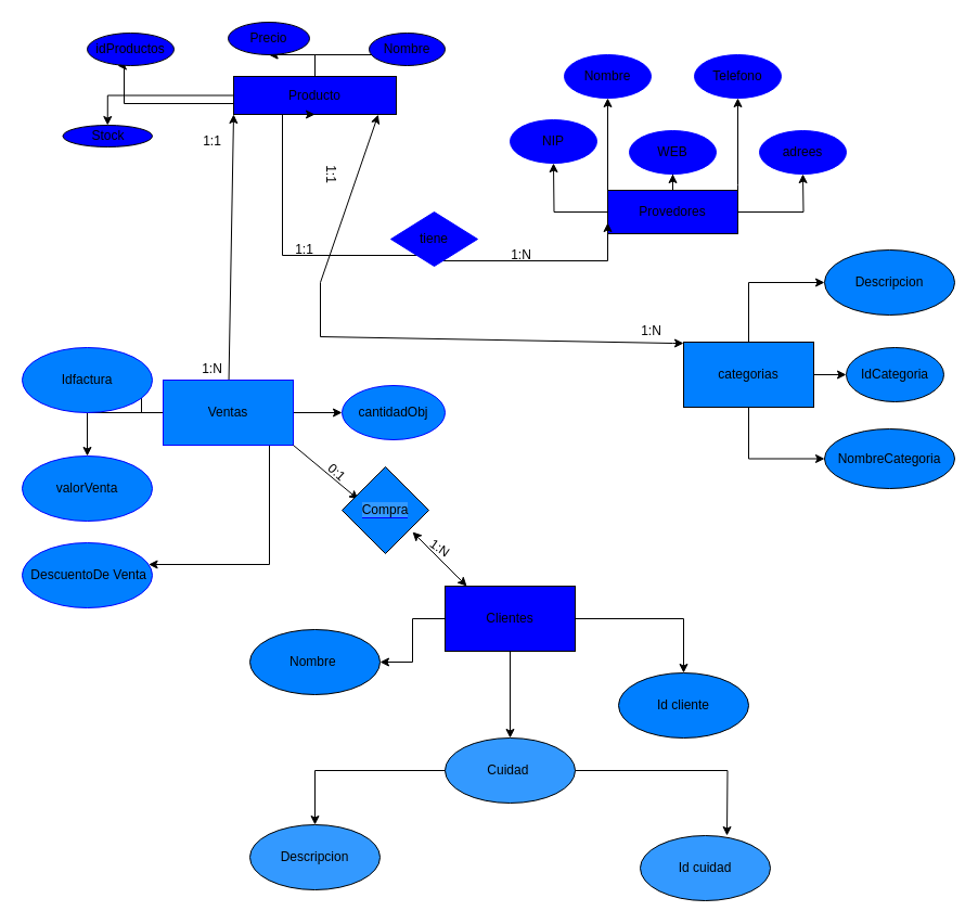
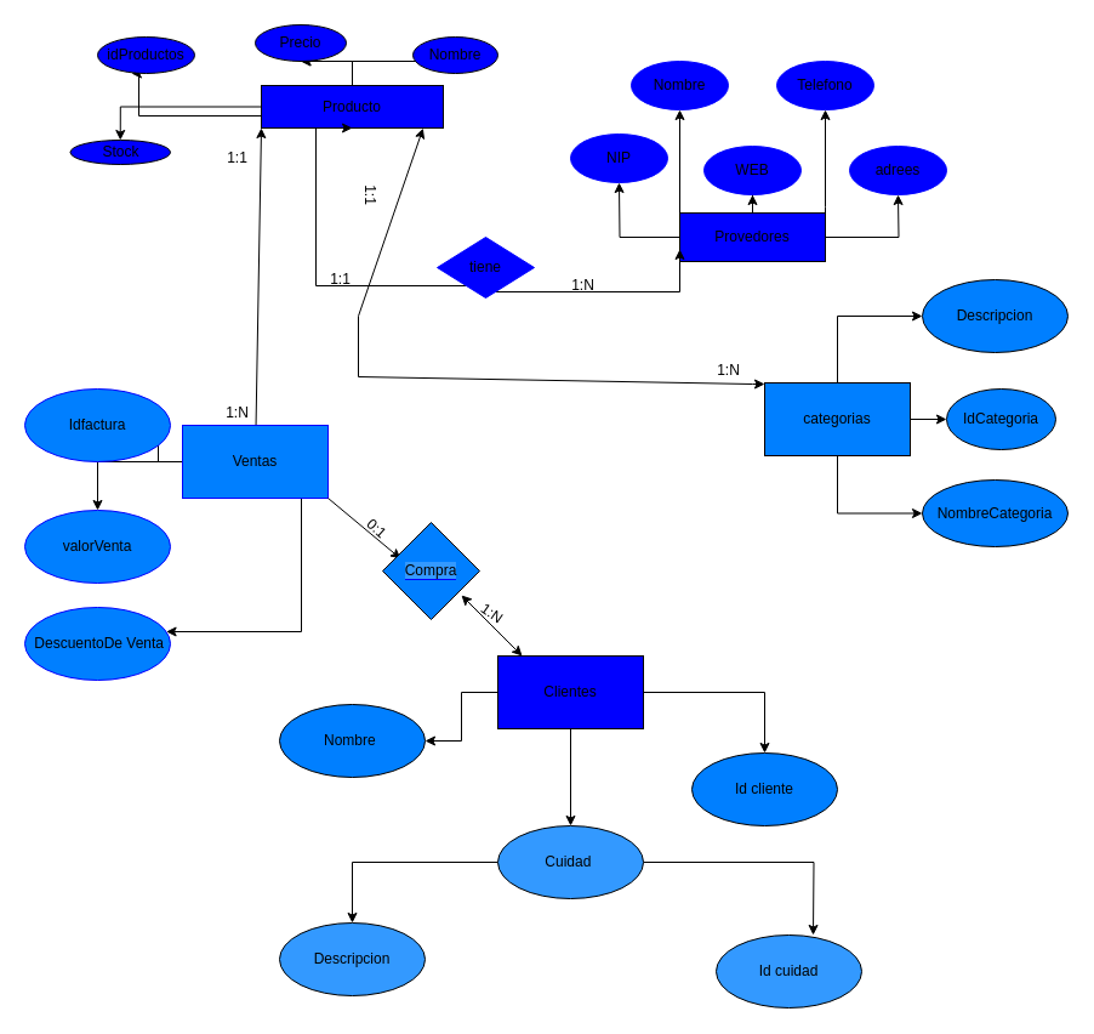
  <mxCell id="0" />
  <mxCell id="1" parent="0" />
  <mxCell id="2" value="" style="edgeStyle=orthogonalEdgeStyle;rounded=0;orthogonalLoop=1;jettySize=auto;html=1;" edge="1" parent="1" source="57" target="48"><mxGeometry relative="1" as="geometry" /></mxCell>
  <mxCell id="3" value="" style="edgeStyle=orthogonalEdgeStyle;rounded=0;orthogonalLoop=1;jettySize=auto;html=1;" edge="1" parent="1" source="57" target="49"><mxGeometry relative="1" as="geometry" /></mxCell>
  <mxCell id="4" value="" style="edgeStyle=orthogonalEdgeStyle;rounded=0;orthogonalLoop=1;jettySize=auto;html=1;" edge="1" parent="1" source="57" target="50"><mxGeometry relative="1" as="geometry"><Array as="points"><mxPoint x="248" y="520" /><mxPoint x="140" y="520" /></Array></mxGeometry></mxCell>
- <mxCell id="5" value="" style="edgeStyle=orthogonalEdgeStyle;rounded=0;orthogonalLoop=1;jettySize=auto;html=1;" edge="1" parent="1" source="57" target="54"><mxGeometry relative="1" as="geometry" /></mxCell>
  <mxCell id="6" value="" style="edgeStyle=orthogonalEdgeStyle;rounded=0;orthogonalLoop=1;jettySize=auto;html=1;" edge="1" parent="1" source="9" target="41"><mxGeometry relative="1" as="geometry" /></mxCell>
  <mxCell id="7" value="" style="edgeStyle=orthogonalEdgeStyle;rounded=0;orthogonalLoop=1;jettySize=auto;html=1;" edge="1" parent="1" source="9" target="42"><mxGeometry relative="1" as="geometry" /></mxCell>
  <mxCell id="8" value="" style="edgeStyle=orthogonalEdgeStyle;rounded=0;orthogonalLoop=1;jettySize=auto;html=1;" edge="1" parent="1" source="9" target="45"><mxGeometry relative="1" as="geometry" /></mxCell>
  <mxCell id="9" value="Clientes" style="rounded=0;whiteSpace=wrap;html=1;fillColor=#0000ff;rotation=0;" vertex="1" parent="1"><mxGeometry x="410" y="540" width="120" height="60" as="geometry" /></mxCell>
  <mxCell id="10" style="edgeStyle=orthogonalEdgeStyle;rounded=0;orthogonalLoop=1;jettySize=auto;html=1;entryX=0.5;entryY=1;entryDx=0;entryDy=0;" edge="1" parent="1" source="14"><mxGeometry relative="1" as="geometry"><mxPoint x="510" y="150" as="targetPoint" /></mxGeometry></mxCell>
  <mxCell id="11" value="" style="edgeStyle=orthogonalEdgeStyle;rounded=0;orthogonalLoop=1;jettySize=auto;html=1;" edge="1" parent="1" source="14" target="30"><mxGeometry relative="1" as="geometry" /></mxCell>
  <mxCell id="12" style="edgeStyle=orthogonalEdgeStyle;rounded=0;orthogonalLoop=1;jettySize=auto;html=1;entryX=0.5;entryY=1;entryDx=0;entryDy=0;" edge="1" parent="1" source="14"><mxGeometry relative="1" as="geometry"><mxPoint x="740" y="160" as="targetPoint" /></mxGeometry></mxCell>
  <mxCell id="13" style="edgeStyle=orthogonalEdgeStyle;rounded=0;orthogonalLoop=1;jettySize=auto;html=1;entryX=0.5;entryY=1;entryDx=0;entryDy=0;" edge="1" parent="1" source="14" target="27"><mxGeometry relative="1" as="geometry"><Array as="points"><mxPoint x="680" y="170" /><mxPoint x="680" y="170" /></Array></mxGeometry></mxCell>
  <mxCell id="14" value="Provedores" style="rounded=0;whiteSpace=wrap;html=1;fillColor=#0000FF;" vertex="1" parent="1"><mxGeometry x="560" y="175" width="120" height="40" as="geometry" /></mxCell>
  <mxCell id="15" value="" style="edgeStyle=orthogonalEdgeStyle;rounded=0;orthogonalLoop=1;jettySize=auto;html=1;" edge="1" parent="1" source="18" target="61"><mxGeometry relative="1" as="geometry" /></mxCell>
  <mxCell id="16" value="" style="edgeStyle=orthogonalEdgeStyle;rounded=0;orthogonalLoop=1;jettySize=auto;html=1;entryX=0;entryY=0.5;entryDx=0;entryDy=0;" edge="1" parent="1" source="18" target="62"><mxGeometry relative="1" as="geometry"><Array as="points"><mxPoint x="690" y="423" /><mxPoint x="760" y="423" /></Array></mxGeometry></mxCell>
  <mxCell id="17" value="" style="edgeStyle=orthogonalEdgeStyle;rounded=0;orthogonalLoop=1;jettySize=auto;html=1;entryX=0;entryY=0.5;entryDx=0;entryDy=0;" edge="1" parent="1" source="18" target="63"><mxGeometry relative="1" as="geometry"><Array as="points"><mxPoint x="690" y="260" /></Array></mxGeometry></mxCell>
  <mxCell id="18" value="categorias" style="rounded=0;whiteSpace=wrap;html=1;fillColor=#007FFF;" vertex="1" parent="1"><mxGeometry x="630" y="315" width="120" height="60" as="geometry" /></mxCell>
  <mxCell id="19" value="" style="edgeStyle=orthogonalEdgeStyle;rounded=0;orthogonalLoop=1;jettySize=auto;html=1;entryX=0.349;entryY=1.002;entryDx=0;entryDy=0;entryPerimeter=0;" edge="1" parent="1" source="25" target="32"><mxGeometry relative="1" as="geometry"><mxPoint x="130" y="50" as="targetPoint" /><Array as="points"><mxPoint x="114" y="95" /></Array></mxGeometry></mxCell>
  <mxCell id="20" value="" style="edgeStyle=orthogonalEdgeStyle;rounded=0;orthogonalLoop=1;jettySize=auto;html=1;" edge="1" parent="1" source="25" target="33"><mxGeometry relative="1" as="geometry" /></mxCell>
  <mxCell id="21" value="" style="edgeStyle=orthogonalEdgeStyle;rounded=0;orthogonalLoop=1;jettySize=auto;html=1;" edge="1" parent="1" source="25" target="34"><mxGeometry relative="1" as="geometry" /></mxCell>
  <mxCell id="22" style="edgeStyle=orthogonalEdgeStyle;rounded=0;orthogonalLoop=1;jettySize=auto;html=1;exitX=0.5;exitY=0;exitDx=0;exitDy=0;" edge="1" parent="1" source="25" target="33"><mxGeometry relative="1" as="geometry" /></mxCell>
  <mxCell id="23" value="" style="edgeStyle=orthogonalEdgeStyle;rounded=0;orthogonalLoop=1;jettySize=auto;html=1;" edge="1" parent="1" source="25" target="34"><mxGeometry relative="1" as="geometry" /></mxCell>
  <mxCell id="24" value="" style="edgeStyle=orthogonalEdgeStyle;rounded=0;orthogonalLoop=1;jettySize=auto;html=1;" edge="1" parent="1" source="25" target="35"><mxGeometry relative="1" as="geometry" /></mxCell>
  <mxCell id="25" value="Producto" style="rounded=0;whiteSpace=wrap;html=1;fillColor=#0000FF;" vertex="1" parent="1"><mxGeometry x="215" y="70" width="150" height="35" as="geometry" /></mxCell>
  <mxCell id="26" value="NIP" style="ellipse;whiteSpace=wrap;html=1;labelBackgroundColor=#0000FF;strokeColor=#0000FF;fillColor=#0000FF;" vertex="1" parent="1"><mxGeometry x="470" y="110" width="80" height="40" as="geometry" /></mxCell>
  <mxCell id="27" value="Telefono" style="ellipse;whiteSpace=wrap;html=1;labelBackgroundColor=#0000FF;strokeColor=#0000FF;fillColor=#0000FF;" vertex="1" parent="1"><mxGeometry x="640" y="50" width="80" height="40" as="geometry" /></mxCell>
  <mxCell id="28" value="adrees" style="ellipse;whiteSpace=wrap;html=1;labelBackgroundColor=#0000FF;strokeColor=#0000FF;fillColor=#0000FF;" vertex="1" parent="1"><mxGeometry x="700" y="120" width="80" height="40" as="geometry" /></mxCell>
  <mxCell id="29" value="Nombre" style="ellipse;whiteSpace=wrap;html=1;labelBackgroundColor=#0000FF;strokeColor=#0000FF;fillColor=#0000FF;" vertex="1" parent="1"><mxGeometry x="520" y="50" width="80" height="40" as="geometry" /></mxCell>
  <mxCell id="30" value="WEB" style="ellipse;whiteSpace=wrap;html=1;labelBackgroundColor=#0000FF;strokeColor=#0000FF;fillColor=#0000FF;" vertex="1" parent="1"><mxGeometry x="580" y="120" width="80" height="40" as="geometry" /></mxCell>
  <mxCell id="31" value="" style="endArrow=classic;html=1;rounded=0;exitX=0;exitY=0;exitDx=0;exitDy=0;" edge="1" parent="1" source="14"><mxGeometry width="50" height="50" relative="1" as="geometry"><mxPoint x="510" y="140" as="sourcePoint" /><mxPoint x="560" y="90" as="targetPoint" /><Array as="points" /></mxGeometry></mxCell>
  <mxCell id="32" value="idProductos" style="ellipse;whiteSpace=wrap;html=1;fillColor=#0000FF;rounded=0;" vertex="1" parent="1"><mxGeometry x="80" y="30" width="80" height="30" as="geometry" /></mxCell>
  <mxCell id="33" value="Precio&lt;br&gt;" style="ellipse;whiteSpace=wrap;html=1;fillColor=#0000FF;rounded=0;" vertex="1" parent="1"><mxGeometry x="210" y="20" width="75" height="30" as="geometry" /></mxCell>
  <mxCell id="34" value="Nombre" style="ellipse;whiteSpace=wrap;html=1;fillColor=#0000FF;rounded=0;" vertex="1" parent="1"><mxGeometry x="340" y="30" width="70" height="30" as="geometry" /></mxCell>
  <mxCell id="35" value="Stock" style="ellipse;whiteSpace=wrap;html=1;fillColor=#0000FF;rounded=0;" vertex="1" parent="1"><mxGeometry x="57.5" y="115" width="82.5" height="20" as="geometry" /></mxCell>
  <mxCell id="36" style="edgeStyle=orthogonalEdgeStyle;rounded=0;orthogonalLoop=1;jettySize=auto;html=1;entryX=0;entryY=0.75;entryDx=0;entryDy=0;" edge="1" parent="1" source="38" target="14"><mxGeometry relative="1" as="geometry"><Array as="points"><mxPoint x="560" y="240" /></Array></mxGeometry></mxCell>
  <mxCell id="37" style="edgeStyle=orthogonalEdgeStyle;rounded=0;orthogonalLoop=1;jettySize=auto;html=1;entryX=0.5;entryY=1;entryDx=0;entryDy=0;" edge="1" parent="1" source="38" target="25"><mxGeometry relative="1" as="geometry"><Array as="points"><mxPoint x="260" y="235" /></Array></mxGeometry></mxCell>
  <mxCell id="38" value="tiene" style="rhombus;whiteSpace=wrap;html=1;labelBackgroundColor=#0000FF;strokeColor=#0000FF;fillColor=#0000FF;" vertex="1" parent="1"><mxGeometry x="360" y="195" width="80" height="50" as="geometry" /></mxCell>
  <mxCell id="39" value="1:1" style="text;html=1;align=center;verticalAlign=middle;resizable=0;points=[];autosize=1;strokeColor=none;fillColor=none;" vertex="1" parent="1"><mxGeometry x="260" y="215" width="40" height="30" as="geometry" /></mxCell>
  <mxCell id="40" value="1:N" style="text;html=1;align=center;verticalAlign=middle;resizable=0;points=[];autosize=1;strokeColor=none;fillColor=none;" vertex="1" parent="1"><mxGeometry x="460" y="220" width="40" height="30" as="geometry" /></mxCell>
  <mxCell id="41" value="Id cliente&lt;br&gt;" style="ellipse;whiteSpace=wrap;html=1;fillColor=#007FFF;rounded=0;" vertex="1" parent="1"><mxGeometry x="570" y="620" width="120" height="60" as="geometry" /></mxCell>
  <mxCell id="42" value="Nombre&amp;nbsp;" style="ellipse;whiteSpace=wrap;html=1;fillColor=#007FFF;rounded=0;" vertex="1" parent="1"><mxGeometry x="230" y="580" width="120" height="60" as="geometry" /></mxCell>
  <mxCell id="43" value="" style="edgeStyle=orthogonalEdgeStyle;rounded=0;orthogonalLoop=1;jettySize=auto;html=1;" edge="1" parent="1" source="45"><mxGeometry relative="1" as="geometry"><mxPoint x="670" y="770" as="targetPoint" /></mxGeometry></mxCell>
  <mxCell id="44" value="" style="edgeStyle=orthogonalEdgeStyle;rounded=0;orthogonalLoop=1;jettySize=auto;html=1;" edge="1" parent="1" source="45" target="47"><mxGeometry relative="1" as="geometry" /></mxCell>
  <mxCell id="45" value="Cuidad&amp;nbsp;&lt;br&gt;" style="ellipse;whiteSpace=wrap;html=1;fillColor=#3399FF;rounded=0;" vertex="1" parent="1"><mxGeometry x="410" y="680" width="120" height="60" as="geometry" /></mxCell>
  <mxCell id="46" value="Id cuidad" style="ellipse;whiteSpace=wrap;html=1;fillColor=#3399FF;rounded=0;" vertex="1" parent="1"><mxGeometry x="590" y="770" width="120" height="60" as="geometry" /></mxCell>
  <mxCell id="47" value="Descripcion&lt;br&gt;" style="ellipse;whiteSpace=wrap;html=1;fillColor=#3399FF;rounded=0;" vertex="1" parent="1"><mxGeometry x="230" y="760" width="120" height="60" as="geometry" /></mxCell>
  <mxCell id="48" value="Idfactura&lt;br&gt;" style="ellipse;whiteSpace=wrap;html=1;fillColor=#007FFF;strokeColor=#0000FF;rounded=0;" vertex="1" parent="1"><mxGeometry x="20" y="320" width="120" height="60" as="geometry" /></mxCell>
  <mxCell id="49" value="valorVenta&lt;br&gt;" style="ellipse;whiteSpace=wrap;html=1;fillColor=#007FFF;strokeColor=#0000FF;rounded=0;" vertex="1" parent="1"><mxGeometry x="20" y="420" width="120" height="60" as="geometry" /></mxCell>
  <mxCell id="50" value="&lt;span style=&quot;white-space: pre;&quot;&gt; &lt;/span&gt;DescuentoDe Venta" style="ellipse;whiteSpace=wrap;html=1;fillColor=#007FFF;strokeColor=#0000FF;rounded=0;" vertex="1" parent="1"><mxGeometry x="20" y="500" width="120" height="60" as="geometry" /></mxCell>
  <mxCell id="51" value="" style="endArrow=classic;startArrow=none;html=1;rounded=0;entryX=0;entryY=1;entryDx=0;entryDy=0;" edge="1" parent="1" source="57" target="25"><mxGeometry width="50" height="50" relative="1" as="geometry"><mxPoint x="215" y="370" as="sourcePoint" /><mxPoint x="250" y="330" as="targetPoint" /></mxGeometry></mxCell>
  <mxCell id="52" value="1:N" style="text;html=1;align=center;verticalAlign=middle;resizable=0;points=[];autosize=1;strokeColor=none;fillColor=none;" vertex="1" parent="1"><mxGeometry x="175" y="325" width="40" height="30" as="geometry" /></mxCell>
  <mxCell id="53" value="1:1" style="text;html=1;align=center;verticalAlign=middle;resizable=0;points=[];autosize=1;strokeColor=none;fillColor=none;" vertex="1" parent="1"><mxGeometry x="175" y="115" width="40" height="30" as="geometry" /></mxCell>
- <mxCell id="54" value="cantidadObj&lt;br&gt;" style="ellipse;whiteSpace=wrap;html=1;fillColor=#007FFF;strokeColor=#0000FF;rounded=0;" vertex="1" parent="1"><mxGeometry x="315" y="355" width="95" height="50" as="geometry" /></mxCell>
  <mxCell id="55" value="" style="endArrow=classic;startArrow=classic;html=1;rounded=0;exitX=0.167;exitY=0;exitDx=0;exitDy=0;exitPerimeter=0;" edge="1" parent="1" source="9"><mxGeometry width="50" height="50" relative="1" as="geometry"><mxPoint x="250" y="570" as="sourcePoint" /><mxPoint x="380" y="490" as="targetPoint" /></mxGeometry></mxCell>
  <mxCell id="56" value="1:N" style="text;html=1;align=center;verticalAlign=middle;resizable=0;points=[];autosize=1;strokeColor=none;fillColor=none;rotation=35;" vertex="1" parent="1"><mxGeometry x="385" y="490" width="40" height="30" as="geometry" /></mxCell>
  <mxCell id="57" value="Ventas" style="rounded=0;whiteSpace=wrap;html=1;fillColor=#007FFF;strokeColor=#0000FF;" vertex="1" parent="1"><mxGeometry x="150" y="350" width="120" height="60" as="geometry" /></mxCell>
  <mxCell id="58" value="" style="endArrow=none;startArrow=classic;html=1;rounded=0;entryX=1;entryY=1;entryDx=0;entryDy=0;" edge="1" parent="1" target="57"><mxGeometry width="50" height="50" relative="1" as="geometry"><mxPoint x="330" y="460" as="sourcePoint" /><mxPoint x="215" y="130" as="targetPoint" /></mxGeometry></mxCell>
  <mxCell id="59" value="&lt;span style=&quot;background-color: rgb(51, 153, 255);&quot;&gt;Compra&lt;/span&gt;" style="rhombus;whiteSpace=wrap;html=1;labelBackgroundColor=#0000FF;strokeColor=#000000;fillColor=#007FFF;" vertex="1" parent="1"><mxGeometry x="315" y="430" width="80" height="80" as="geometry" /></mxCell>
  <mxCell id="60" value="0:1" style="text;html=1;align=center;verticalAlign=middle;resizable=0;points=[];autosize=1;strokeColor=none;fillColor=none;rotation=42;" vertex="1" parent="1"><mxGeometry x="290" y="420" width="40" height="30" as="geometry" /></mxCell>
  <mxCell id="61" value="IdCategoria" style="ellipse;whiteSpace=wrap;html=1;fillColor=#007FFF;rounded=0;" vertex="1" parent="1"><mxGeometry x="780" y="320" width="90" height="50" as="geometry" /></mxCell>
  <mxCell id="62" value="NombreCategoria" style="ellipse;whiteSpace=wrap;html=1;fillColor=#007FFF;rounded=0;" vertex="1" parent="1"><mxGeometry x="760" y="395" width="120" height="55" as="geometry" /></mxCell>
  <mxCell id="63" value="Descripcion" style="ellipse;whiteSpace=wrap;html=1;fillColor=#007FFF;rounded=0;" vertex="1" parent="1"><mxGeometry x="760" y="230" width="120" height="60" as="geometry" /></mxCell>
  <mxCell id="64" value="" style="endArrow=classic;startArrow=classic;html=1;rounded=0;exitX=0.889;exitY=1.007;exitDx=0;exitDy=0;exitPerimeter=0;" edge="1" parent="1" source="25"><mxGeometry width="50" height="50" relative="1" as="geometry"><mxPoint x="360" y="350" as="sourcePoint" /><mxPoint x="630" y="316" as="targetPoint" /><Array as="points"><mxPoint x="295" y="260" /><mxPoint x="295" y="310" /><mxPoint x="620" y="316" /></Array></mxGeometry></mxCell>
  <mxCell id="65" value="1:1" style="text;html=1;align=center;verticalAlign=middle;resizable=0;points=[];autosize=1;strokeColor=none;fillColor=none;rotation=90;" vertex="1" parent="1"><mxGeometry x="285" y="145" width="40" height="30" as="geometry" /></mxCell>
  <mxCell id="66" value="1:N" style="text;html=1;align=center;verticalAlign=middle;resizable=0;points=[];autosize=1;strokeColor=none;fillColor=none;rotation=0;" vertex="1" parent="1"><mxGeometry x="580" y="290" width="40" height="30" as="geometry" /></mxCell>
